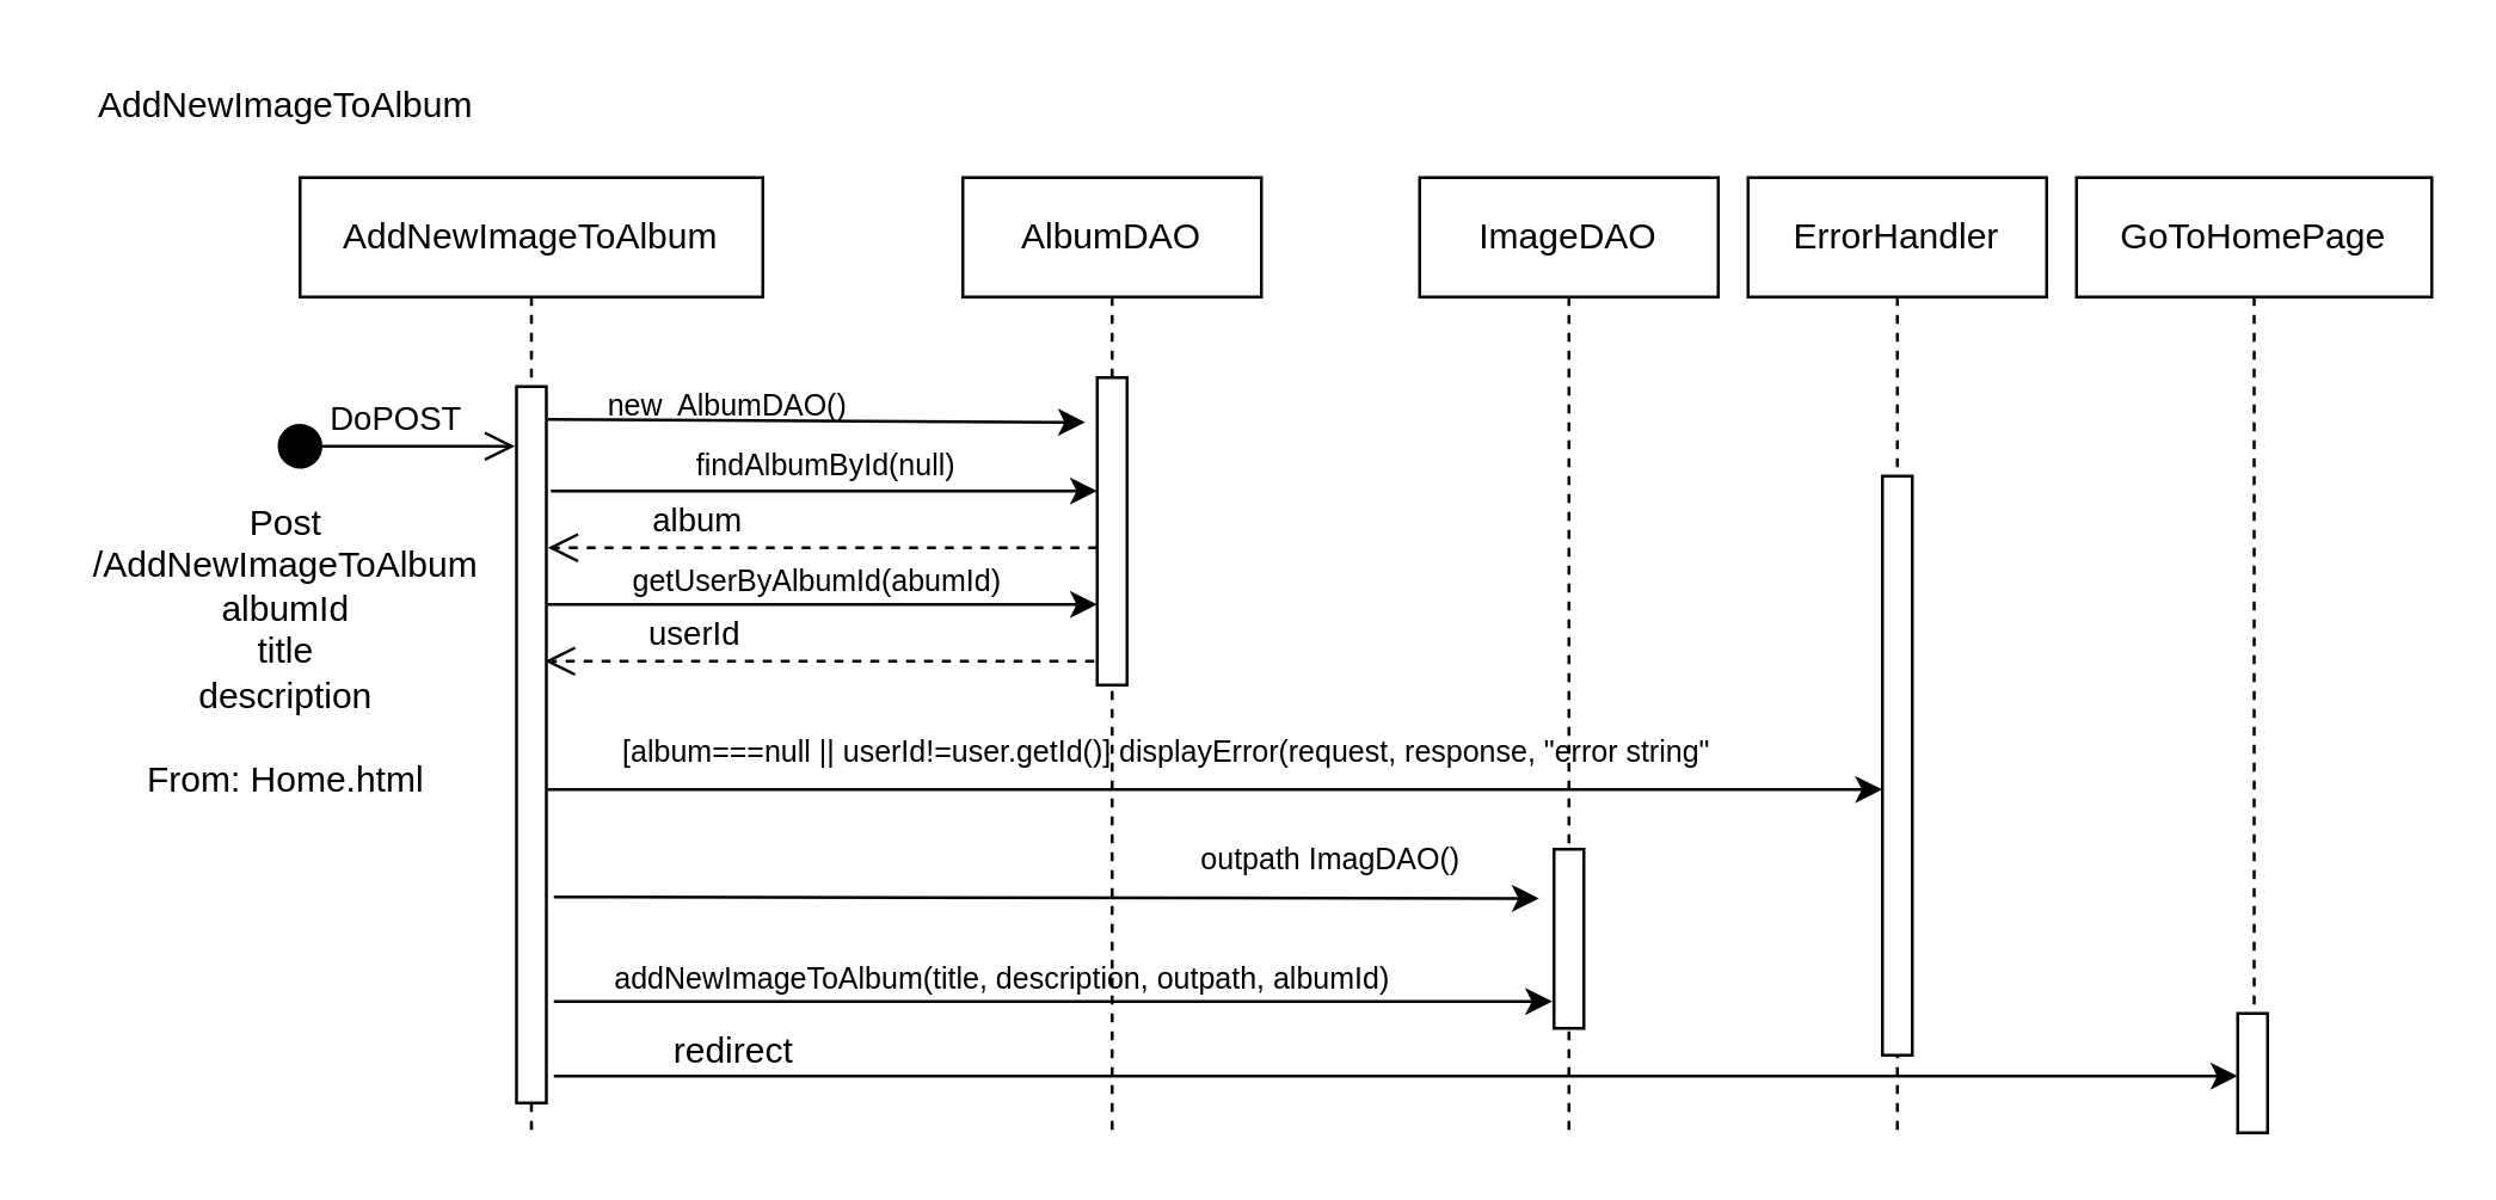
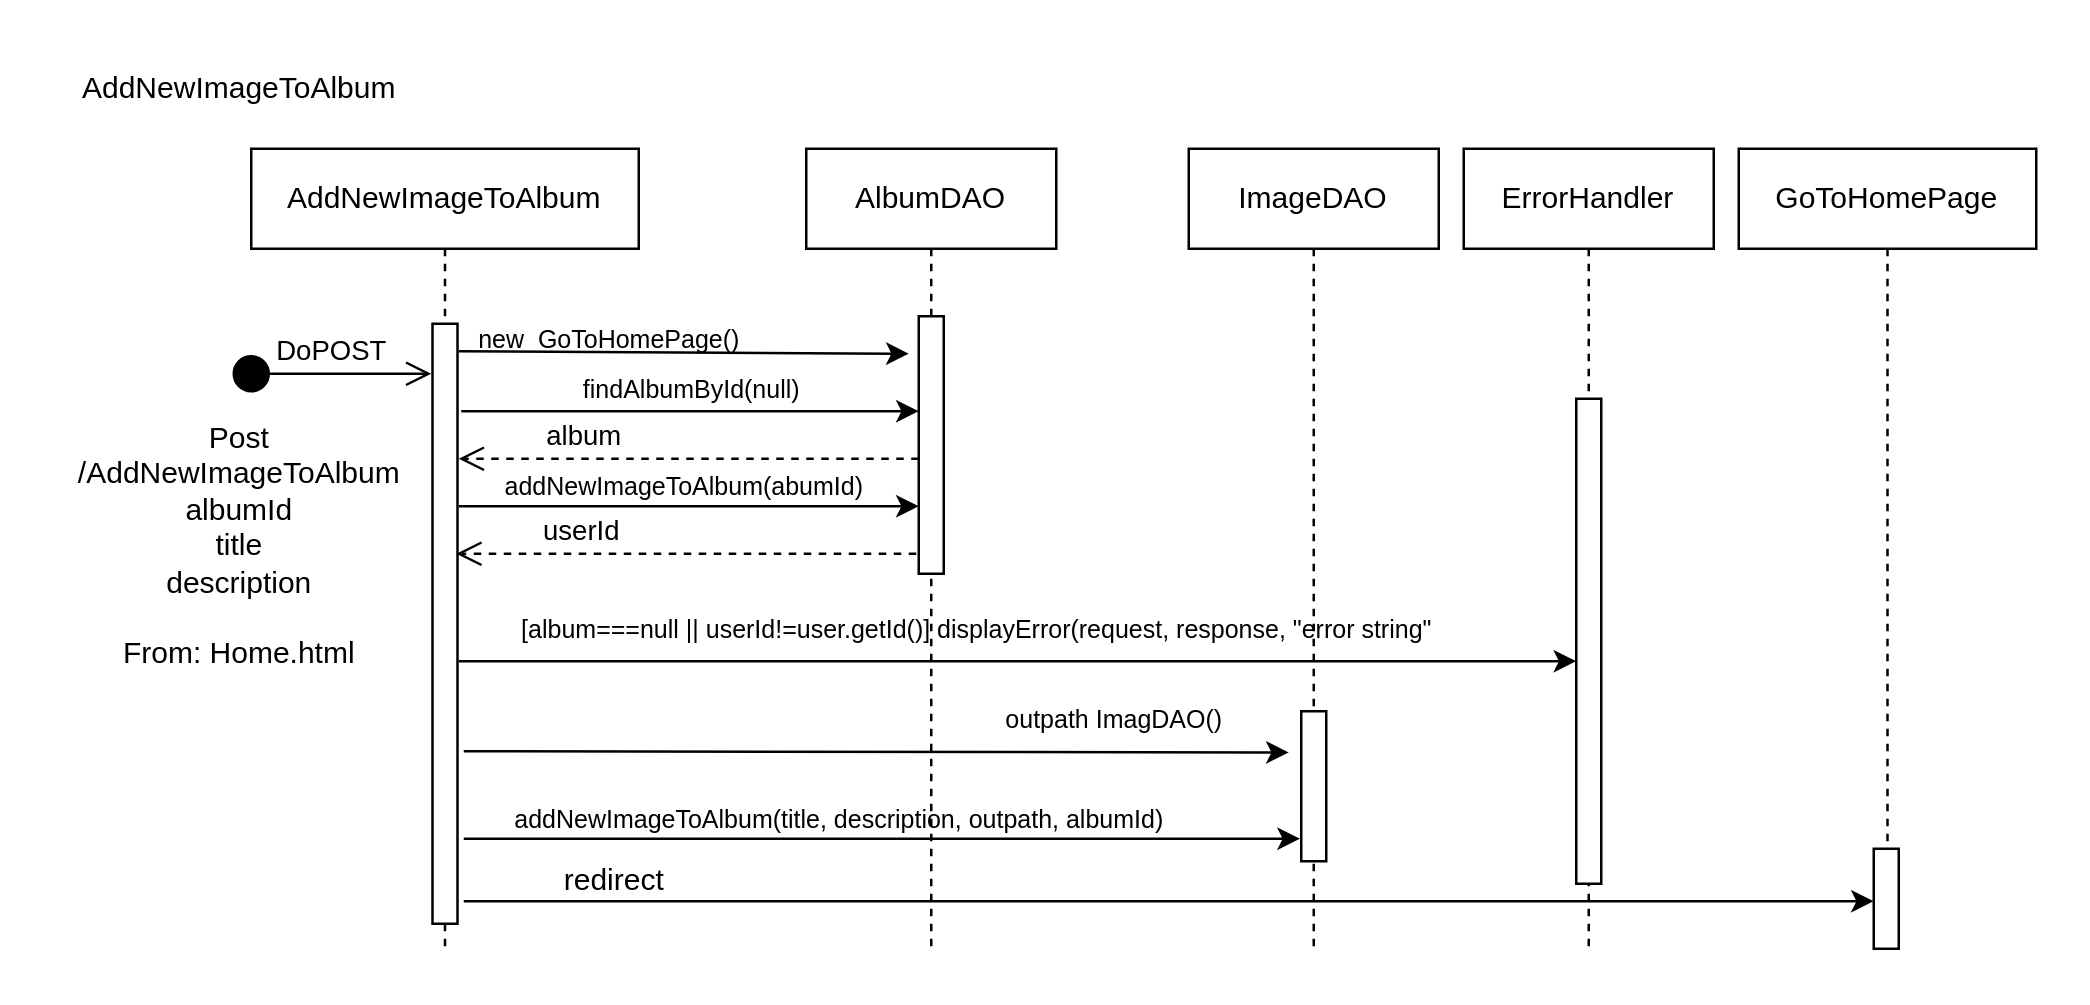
  <mxCell id="0" />
  <mxCell id="1" parent="0" />
  <mxCell id="2" value="&lt;span style=&quot;text-wrap: nowrap;&quot;&gt;AddNewImageToAlbum&lt;/span&gt;" style="shape=umlLifeline;perimeter=lifelinePerimeter;whiteSpace=wrap;html=1;container=0;dropTarget=0;collapsible=0;recursiveResize=0;outlineConnect=0;portConstraint=eastwest;newEdgeStyle={&quot;edgeStyle&quot;:&quot;elbowEdgeStyle&quot;,&quot;elbow&quot;:&quot;vertical&quot;,&quot;curved&quot;:0,&quot;rounded&quot;:0};" parent="1" vertex="1"><mxGeometry x="100" y="59" width="155" height="321" as="geometry" /></mxCell>
  <mxCell id="3" value="" style="html=1;points=[];perimeter=orthogonalPerimeter;outlineConnect=0;targetShapes=umlLifeline;portConstraint=eastwest;newEdgeStyle={&quot;edgeStyle&quot;:&quot;elbowEdgeStyle&quot;,&quot;elbow&quot;:&quot;vertical&quot;,&quot;curved&quot;:0,&quot;rounded&quot;:0};" parent="2" vertex="1"><mxGeometry x="72.5" y="70" width="10" height="240" as="geometry" /></mxCell>
  <mxCell id="4" value="ImageDAO" style="shape=umlLifeline;perimeter=lifelinePerimeter;whiteSpace=wrap;html=1;container=0;dropTarget=0;collapsible=0;recursiveResize=0;outlineConnect=0;portConstraint=eastwest;newEdgeStyle={&quot;edgeStyle&quot;:&quot;elbowEdgeStyle&quot;,&quot;elbow&quot;:&quot;vertical&quot;,&quot;curved&quot;:0,&quot;rounded&quot;:0};" parent="1" vertex="1"><mxGeometry x="475" y="59" width="100" height="321" as="geometry" /></mxCell>
  <mxCell id="5" value="" style="html=1;points=[];perimeter=orthogonalPerimeter;outlineConnect=0;targetShapes=umlLifeline;portConstraint=eastwest;newEdgeStyle={&quot;edgeStyle&quot;:&quot;elbowEdgeStyle&quot;,&quot;elbow&quot;:&quot;vertical&quot;,&quot;curved&quot;:0,&quot;rounded&quot;:0};" parent="4" vertex="1"><mxGeometry x="45" y="225" width="10" height="60" as="geometry" /></mxCell>
  <mxCell id="6" value="DoPOST" style="html=1;verticalAlign=bottom;startArrow=circle;startFill=1;endArrow=open;startSize=6;endSize=8;curved=0;rounded=0;" parent="1" edge="1"><mxGeometry width="80" relative="1" as="geometry"><mxPoint x="92" y="149" as="sourcePoint" /><mxPoint x="172" y="149" as="targetPoint" /><mxPoint as="offset" /></mxGeometry></mxCell>
  <mxCell id="7" value="" style="endArrow=classic;html=1;rounded=0;exitX=1.02;exitY=0.085;exitDx=0;exitDy=0;exitPerimeter=0;" parent="1" edge="1"><mxGeometry width="50" height="50" relative="1" as="geometry"><mxPoint x="185" y="300" as="sourcePoint" /><mxPoint x="515" y="300.5" as="targetPoint" /></mxGeometry></mxCell>
  <mxCell id="8" value="GoToHomePage" style="shape=umlLifeline;perimeter=lifelinePerimeter;whiteSpace=wrap;html=1;container=0;dropTarget=0;collapsible=0;recursiveResize=0;outlineConnect=0;portConstraint=eastwest;newEdgeStyle={&quot;edgeStyle&quot;:&quot;elbowEdgeStyle&quot;,&quot;elbow&quot;:&quot;vertical&quot;,&quot;curved&quot;:0,&quot;rounded&quot;:0};" parent="1" vertex="1"><mxGeometry x="695" y="59" width="119" height="321" as="geometry" /></mxCell>
  <mxCell id="9" value="" style="html=1;points=[];perimeter=orthogonalPerimeter;outlineConnect=0;targetShapes=umlLifeline;portConstraint=eastwest;newEdgeStyle={&quot;edgeStyle&quot;:&quot;elbowEdgeStyle&quot;,&quot;elbow&quot;:&quot;vertical&quot;,&quot;curved&quot;:0,&quot;rounded&quot;:0};" parent="8" vertex="1"><mxGeometry x="54" y="280" width="10" height="40" as="geometry" /></mxCell>
  <mxCell id="10" value="AddNewImageToAlbum" style="text;html=1;align=center;verticalAlign=middle;resizable=0;points=[];autosize=1;strokeColor=none;fillColor=none;" parent="1" vertex="1"><mxGeometry x="20" y="20" width="150" height="30" as="geometry" /></mxCell>
  <mxCell id="11" value="Post&lt;div&gt;/AddNewImageToAlbum&lt;/div&gt;&lt;div&gt;albumId&lt;/div&gt;&lt;div&gt;title&lt;/div&gt;&lt;div&gt;description&lt;/div&gt;&lt;div&gt;&lt;br&gt;&lt;/div&gt;&lt;div&gt;From: Home.html&lt;/div&gt;&lt;div&gt;&lt;br&gt;&lt;/div&gt;" style="text;html=1;align=center;verticalAlign=middle;resizable=0;points=[];autosize=1;strokeColor=none;fillColor=none;" parent="1" vertex="1"><mxGeometry x="20" y="160" width="150" height="130" as="geometry" /></mxCell>
  <mxCell id="12" value="&lt;font style=&quot;font-size: 10px;&quot;&gt;outpath ImagDAO()&lt;/font&gt;" style="text;html=1;align=center;verticalAlign=middle;resizable=0;points=[];autosize=1;strokeColor=none;fillColor=none;" parent="1" vertex="1"><mxGeometry x="395" y="272" width="100" height="30" as="geometry" /></mxCell>
  <mxCell id="13" value="" style="endArrow=classic;html=1;rounded=0;" parent="1" edge="1"><mxGeometry width="50" height="50" relative="1" as="geometry"><mxPoint x="185" y="335" as="sourcePoint" /><mxPoint x="519.5" y="335" as="targetPoint" /></mxGeometry></mxCell>
  <mxCell id="14" value="&lt;span style=&quot;font-size: 10px;&quot;&gt;addNewImageToAlbum(title, description, outpath, albumId)&lt;/span&gt;" style="text;html=1;align=center;verticalAlign=middle;resizable=0;points=[];autosize=1;strokeColor=none;fillColor=none;" parent="1" vertex="1"><mxGeometry x="195" y="312" width="280" height="30" as="geometry" /></mxCell>
  <mxCell id="15" value="" style="endArrow=classic;html=1;rounded=0;" parent="1" edge="1"><mxGeometry width="50" height="50" relative="1" as="geometry"><mxPoint x="185" y="360" as="sourcePoint" /><mxPoint x="749" y="360" as="targetPoint" /></mxGeometry></mxCell>
  <mxCell id="16" value="redirect" style="text;html=1;align=center;verticalAlign=middle;resizable=0;points=[];autosize=1;strokeColor=none;fillColor=none;" parent="1" vertex="1"><mxGeometry x="215" y="337" width="60" height="30" as="geometry" /></mxCell>
  <mxCell id="17" value="ErrorHandler" style="shape=umlLifeline;perimeter=lifelinePerimeter;whiteSpace=wrap;html=1;container=0;dropTarget=0;collapsible=0;recursiveResize=0;outlineConnect=0;portConstraint=eastwest;newEdgeStyle={&quot;edgeStyle&quot;:&quot;elbowEdgeStyle&quot;,&quot;elbow&quot;:&quot;vertical&quot;,&quot;curved&quot;:0,&quot;rounded&quot;:0};" vertex="1" parent="1"><mxGeometry x="585" y="59" width="100" height="321" as="geometry" /></mxCell>
  <mxCell id="18" value="" style="html=1;points=[];perimeter=orthogonalPerimeter;outlineConnect=0;targetShapes=umlLifeline;portConstraint=eastwest;newEdgeStyle={&quot;edgeStyle&quot;:&quot;elbowEdgeStyle&quot;,&quot;elbow&quot;:&quot;vertical&quot;,&quot;curved&quot;:0,&quot;rounded&quot;:0};" vertex="1" parent="17"><mxGeometry x="45" y="100" width="10" height="194" as="geometry" /></mxCell>
  <mxCell id="19" value="AlbumDAO" style="shape=umlLifeline;perimeter=lifelinePerimeter;whiteSpace=wrap;html=1;container=0;dropTarget=0;collapsible=0;recursiveResize=0;outlineConnect=0;portConstraint=eastwest;newEdgeStyle={&quot;edgeStyle&quot;:&quot;elbowEdgeStyle&quot;,&quot;elbow&quot;:&quot;vertical&quot;,&quot;curved&quot;:0,&quot;rounded&quot;:0};" vertex="1" parent="1"><mxGeometry x="322" y="59" width="100" height="321" as="geometry" /></mxCell>
  <mxCell id="20" value="" style="html=1;points=[];perimeter=orthogonalPerimeter;outlineConnect=0;targetShapes=umlLifeline;portConstraint=eastwest;newEdgeStyle={&quot;edgeStyle&quot;:&quot;elbowEdgeStyle&quot;,&quot;elbow&quot;:&quot;vertical&quot;,&quot;curved&quot;:0,&quot;rounded&quot;:0};" vertex="1" parent="19"><mxGeometry x="45" y="67" width="10" height="103" as="geometry" /></mxCell>
  <mxCell id="21" value="" style="endArrow=classic;html=1;rounded=0;exitX=0.025;exitY=1.03;exitDx=0;exitDy=0;exitPerimeter=0;" edge="1" parent="1"><mxGeometry width="50" height="50" relative="1" as="geometry"><mxPoint x="183" y="140" as="sourcePoint" /><mxPoint x="363" y="141" as="targetPoint" /></mxGeometry></mxCell>
  <mxCell id="22" value="" style="endArrow=classic;html=1;rounded=0;exitX=0.025;exitY=1.03;exitDx=0;exitDy=0;exitPerimeter=0;" edge="1" parent="1"><mxGeometry width="50" height="50" relative="1" as="geometry"><mxPoint x="184" y="164" as="sourcePoint" /><mxPoint x="367" y="164" as="targetPoint" /></mxGeometry></mxCell>
  <mxCell id="23" value="" style="endArrow=classic;html=1;rounded=0;exitX=0.025;exitY=1.03;exitDx=0;exitDy=0;exitPerimeter=0;" edge="1" parent="1"><mxGeometry width="50" height="50" relative="1" as="geometry"><mxPoint x="183" y="202" as="sourcePoint" /><mxPoint x="367" y="202" as="targetPoint" /></mxGeometry></mxCell>
- <mxCell id="24" value="&lt;font style=&quot;font-size: 10px;&quot;&gt;new&amp;nbsp; AlbumDAO()&lt;/font&gt;" style="text;html=1;align=center;verticalAlign=middle;resizable=0;points=[];autosize=1;strokeColor=none;fillColor=none;" vertex="1" parent="1"><mxGeometry x="193" y="120" width="100" height="30" as="geometry" /></mxCell>
+ <mxCell id="24" value="&lt;font style=&quot;font-size: 10px;&quot;&gt;new&amp;nbsp; GoToHomePage()&lt;/font&gt;" style="text;html=1;align=center;verticalAlign=middle;resizable=0;points=[];autosize=1;strokeColor=none;fillColor=none;" vertex="1" parent="1"><mxGeometry x="193" y="120" width="100" height="30" as="geometry" /></mxCell>
  <mxCell id="25" value="&lt;span style=&quot;font-size: 10px;&quot;&gt;findAlbumById(null)&lt;/span&gt;" style="text;html=1;align=center;verticalAlign=middle;resizable=0;points=[];autosize=1;strokeColor=none;fillColor=none;" vertex="1" parent="1"><mxGeometry x="211" y="140" width="130" height="30" as="geometry" /></mxCell>
  <mxCell id="26" value="album" style="html=1;verticalAlign=bottom;endArrow=open;dashed=1;endSize=8;edgeStyle=elbowEdgeStyle;elbow=vertical;curved=0;rounded=0;" edge="1" parent="1"><mxGeometry x="0.459" relative="1" as="geometry"><mxPoint x="183" y="183" as="targetPoint" /><Array as="points"><mxPoint x="313" y="183" /></Array><mxPoint x="367" y="183" as="sourcePoint" /><mxPoint as="offset" /></mxGeometry></mxCell>
- <mxCell id="27" value="&lt;span style=&quot;font-size: 10px;&quot;&gt;getUserByAlbumId(abumId)&lt;/span&gt;" style="text;html=1;align=center;verticalAlign=middle;resizable=0;points=[];autosize=1;strokeColor=none;fillColor=none;" vertex="1" parent="1"><mxGeometry x="198" y="179" width="150" height="30" as="geometry" /></mxCell>
+ <mxCell id="27" value="&lt;span style=&quot;font-size: 10px;&quot;&gt;addNewImageToAlbum(abumId)&lt;/span&gt;" style="text;html=1;align=center;verticalAlign=middle;resizable=0;points=[];autosize=1;strokeColor=none;fillColor=none;" vertex="1" parent="1"><mxGeometry x="198" y="179" width="150" height="30" as="geometry" /></mxCell>
  <mxCell id="28" value="" style="endArrow=classic;html=1;rounded=0;" edge="1" parent="1"><mxGeometry width="50" height="50" relative="1" as="geometry"><mxPoint x="183" y="264" as="sourcePoint" /><mxPoint x="630" y="264" as="targetPoint" /></mxGeometry></mxCell>
  <mxCell id="29" value="&lt;span style=&quot;font-size: 10px;&quot;&gt;[album===null || userId!=user.getId()] displayError(request, response, &quot;error string&quot;&lt;/span&gt;" style="text;html=1;align=center;verticalAlign=middle;resizable=0;points=[];autosize=1;strokeColor=none;fillColor=none;" vertex="1" parent="1"><mxGeometry x="195" y="235.5" width="390" height="30" as="geometry" /></mxCell>
  <mxCell id="30" value="userId" style="html=1;verticalAlign=bottom;endArrow=open;dashed=1;endSize=8;edgeStyle=elbowEdgeStyle;elbow=vertical;curved=0;rounded=0;" edge="1" parent="1"><mxGeometry x="0.459" relative="1" as="geometry"><mxPoint x="182" y="221" as="targetPoint" /><Array as="points"><mxPoint x="312" y="221" /></Array><mxPoint x="366" y="221" as="sourcePoint" /><mxPoint as="offset" /></mxGeometry></mxCell>
